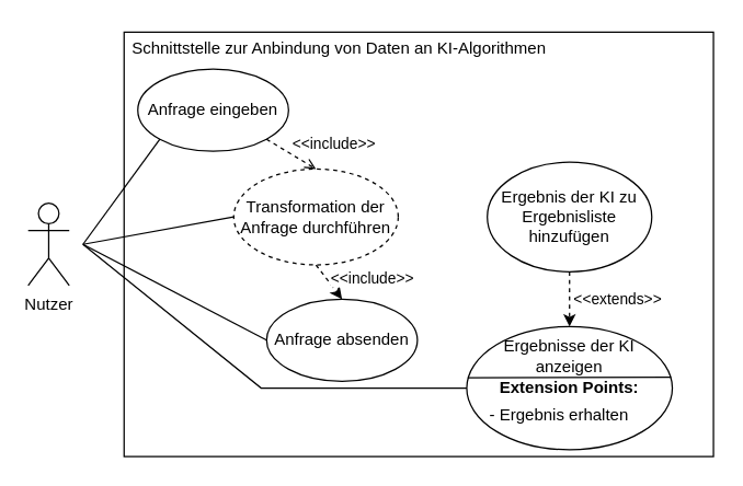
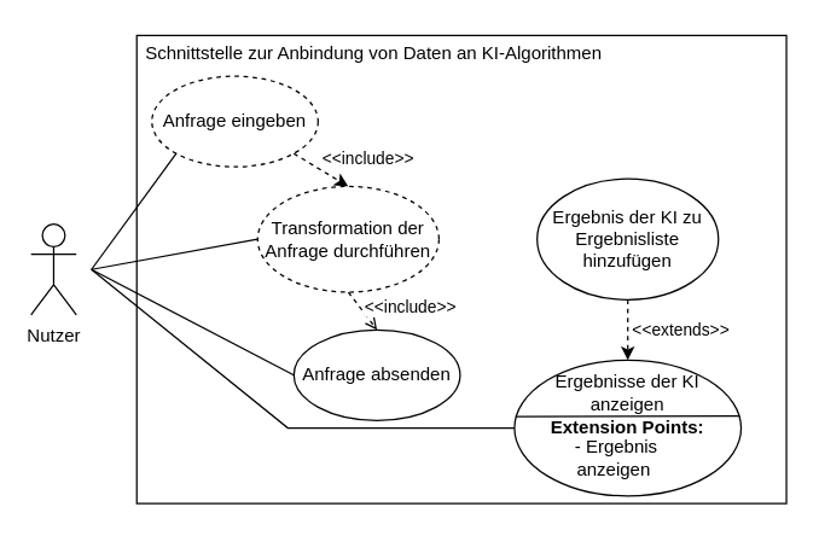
  <mxCell id="0" />
  <mxCell id="1" parent="0" />
  <mxCell id="2" value="Nutzer" style="shape=umlActor;verticalLabelPosition=bottom;verticalAlign=top;html=1;outlineConnect=0;" vertex="1" parent="1"><mxGeometry x="20" y="148" width="30" height="60" as="geometry" /></mxCell>
  <mxCell id="3" value="" style="rounded=0;whiteSpace=wrap;html=1;" vertex="1" parent="1"><mxGeometry x="90" y="23" width="430" height="310" as="geometry" /></mxCell>
- <mxCell id="4" value="Anfrage eingeben" style="ellipse;whiteSpace=wrap;html=1;" vertex="1" parent="1"><mxGeometry x="100" y="50" width="110" height="60" as="geometry" /></mxCell>
- <mxCell id="5" value="&amp;lt;&amp;lt;include&amp;gt;&amp;gt;" style="rounded=0;orthogonalLoop=1;jettySize=auto;html=1;exitX=0.5;exitY=1;exitDx=0;exitDy=0;entryX=0.5;entryY=0;entryDx=0;entryDy=0;dashed=1;" edge="1" parent="1" source="6" target="7"><mxGeometry x="1" y="27" relative="1" as="geometry"><mxPoint x="1" y="2" as="offset" /></mxGeometry></mxCell>
+ <mxCell id="4" value="Anfrage eingeben" style="ellipse;whiteSpace=wrap;html=1;dashed=1;" vertex="1" parent="1"><mxGeometry x="100" y="50" width="110" height="60" as="geometry" /></mxCell>
+ <mxCell id="5" value="&amp;lt;&amp;lt;include&amp;gt;&amp;gt;" style="rounded=0;orthogonalLoop=1;jettySize=auto;html=1;exitX=0.5;exitY=1;exitDx=0;exitDy=0;entryX=0.5;entryY=0;entryDx=0;entryDy=0;dashed=1;endArrow=open;" edge="1" parent="1" source="6" target="7"><mxGeometry x="1" y="27" relative="1" as="geometry"><mxPoint x="1" y="2" as="offset" /></mxGeometry></mxCell>
  <mxCell id="6" value="Transformation der Anfrage durchführen" style="ellipse;whiteSpace=wrap;html=1;dashed=1;" vertex="1" parent="1"><mxGeometry x="170" y="123" width="120" height="70" as="geometry" /></mxCell>
  <mxCell id="7" value="Anfrage absenden" style="ellipse;whiteSpace=wrap;html=1;" vertex="1" parent="1"><mxGeometry x="194" y="218" width="110" height="60" as="geometry" /></mxCell>
  <mxCell id="8" value="Schnittstelle zur Anbindung von Daten an KI-Algorithmen" style="text;html=1;strokeColor=none;fillColor=none;align=left;verticalAlign=middle;whiteSpace=wrap;rounded=0;" vertex="1" parent="1"><mxGeometry x="94" y="20" width="310" height="30" as="geometry" /></mxCell>
  <mxCell id="9" value="" style="endArrow=none;html=1;rounded=0;entryX=0;entryY=1;entryDx=0;entryDy=0;" edge="1" parent="1" target="4"><mxGeometry width="50" height="50" relative="1" as="geometry"><mxPoint x="60" y="178" as="sourcePoint" /><mxPoint x="-30" y="248" as="targetPoint" /></mxGeometry></mxCell>
  <mxCell id="10" value="" style="endArrow=none;html=1;rounded=0;entryX=0;entryY=0.5;entryDx=0;entryDy=0;" edge="1" parent="1" target="6"><mxGeometry width="50" height="50" relative="1" as="geometry"><mxPoint x="60" y="178" as="sourcePoint" /><mxPoint x="-10" y="318" as="targetPoint" /></mxGeometry></mxCell>
  <mxCell id="11" value="" style="endArrow=none;html=1;rounded=0;entryX=0;entryY=0.5;entryDx=0;entryDy=0;" edge="1" parent="1" target="7"><mxGeometry width="50" height="50" relative="1" as="geometry"><mxPoint x="60" y="178" as="sourcePoint" /><mxPoint x="70" y="278" as="targetPoint" /></mxGeometry></mxCell>
- <mxCell id="12" value="&amp;lt;&amp;lt;include&amp;gt;&amp;gt;" style="endArrow=open;html=1;rounded=0;exitX=1;exitY=1;exitDx=0;exitDy=0;entryX=0.5;entryY=0;entryDx=0;entryDy=0;dashed=1;" edge="1" parent="1" source="4" target="6"><mxGeometry x="1" y="23" width="50" height="50" relative="1" as="geometry"><mxPoint x="250" y="448" as="sourcePoint" /><mxPoint x="300" y="398" as="targetPoint" /><mxPoint x="1" y="2" as="offset" /></mxGeometry></mxCell>
+ <mxCell id="12" value="&amp;lt;&amp;lt;include&amp;gt;&amp;gt;" style="endArrow=classic;html=1;rounded=0;exitX=1;exitY=1;exitDx=0;exitDy=0;entryX=0.5;entryY=0;entryDx=0;entryDy=0;dashed=1;" edge="1" parent="1" source="4" target="6"><mxGeometry x="1" y="23" width="50" height="50" relative="1" as="geometry"><mxPoint x="250" y="448" as="sourcePoint" /><mxPoint x="300" y="398" as="targetPoint" /><mxPoint x="1" y="2" as="offset" /></mxGeometry></mxCell>
  <mxCell id="13" value="" style="ellipse;whiteSpace=wrap;html=1;" vertex="1" parent="1"><mxGeometry x="340" y="238" width="150" height="90" as="geometry" /></mxCell>
  <mxCell id="14" value="" style="endArrow=none;html=1;rounded=0;entryX=0;entryY=0.5;entryDx=0;entryDy=0;" edge="1" parent="1" target="13"><mxGeometry width="50" height="50" relative="1" as="geometry"><mxPoint x="60" y="178" as="sourcePoint" /><mxPoint x="-10" y="318" as="targetPoint" /><Array as="points"><mxPoint x="190" y="283" /></Array></mxGeometry></mxCell>
  <mxCell id="15" value="Ergebnisse der KI anzeigen" style="text;html=1;strokeColor=none;fillColor=none;align=center;verticalAlign=middle;whiteSpace=wrap;rounded=0;" vertex="1" parent="1"><mxGeometry x="360" y="245" width="110" height="30" as="geometry" /></mxCell>
  <mxCell id="16" value="" style="endArrow=none;html=1;rounded=0;entryX=0.993;entryY=0.411;entryDx=0;entryDy=0;exitX=0.005;exitY=0.415;exitDx=0;exitDy=0;entryPerimeter=0;exitPerimeter=0;" edge="1" parent="1" source="13" target="13"><mxGeometry width="50" height="50" relative="1" as="geometry"><mxPoint x="370" y="368" as="sourcePoint" /><mxPoint x="450" y="378" as="targetPoint" /></mxGeometry></mxCell>
  <mxCell id="17" value="&lt;b&gt;Extension Points:&lt;/b&gt;" style="text;html=1;strokeColor=none;fillColor=none;align=center;verticalAlign=middle;whiteSpace=wrap;rounded=0;" vertex="1" parent="1"><mxGeometry x="360" y="268" width="110" height="30" as="geometry" /></mxCell>
- <mxCell id="18" value="&amp;nbsp;- Ergebnis erhalten" style="text;html=1;strokeColor=none;fillColor=none;align=center;verticalAlign=middle;whiteSpace=wrap;rounded=0;" vertex="1" parent="1"><mxGeometry x="351" y="288" width="110" height="30" as="geometry" /></mxCell>
+ <mxCell id="18" value="&amp;nbsp;- Ergebnis anzeigen" style="text;html=1;strokeColor=none;fillColor=none;align=center;verticalAlign=middle;whiteSpace=wrap;rounded=0;" vertex="1" parent="1"><mxGeometry x="351" y="288" width="110" height="30" as="geometry" /></mxCell>
  <mxCell id="19" value="&amp;lt;&amp;lt;extends&amp;gt;&amp;gt;" style="edgeStyle=none;rounded=0;orthogonalLoop=1;jettySize=auto;html=1;exitX=0.5;exitY=1;exitDx=0;exitDy=0;entryX=0.5;entryY=0;entryDx=0;entryDy=0;dashed=1;" edge="1" parent="1" source="20" target="13"><mxGeometry y="35" relative="1" as="geometry"><mxPoint as="offset" /></mxGeometry></mxCell>
  <mxCell id="20" value="Ergebnis der KI zu Ergebnisliste hinzufügen" style="ellipse;whiteSpace=wrap;html=1;" vertex="1" parent="1"><mxGeometry x="355" y="118" width="120" height="80" as="geometry" /></mxCell>
